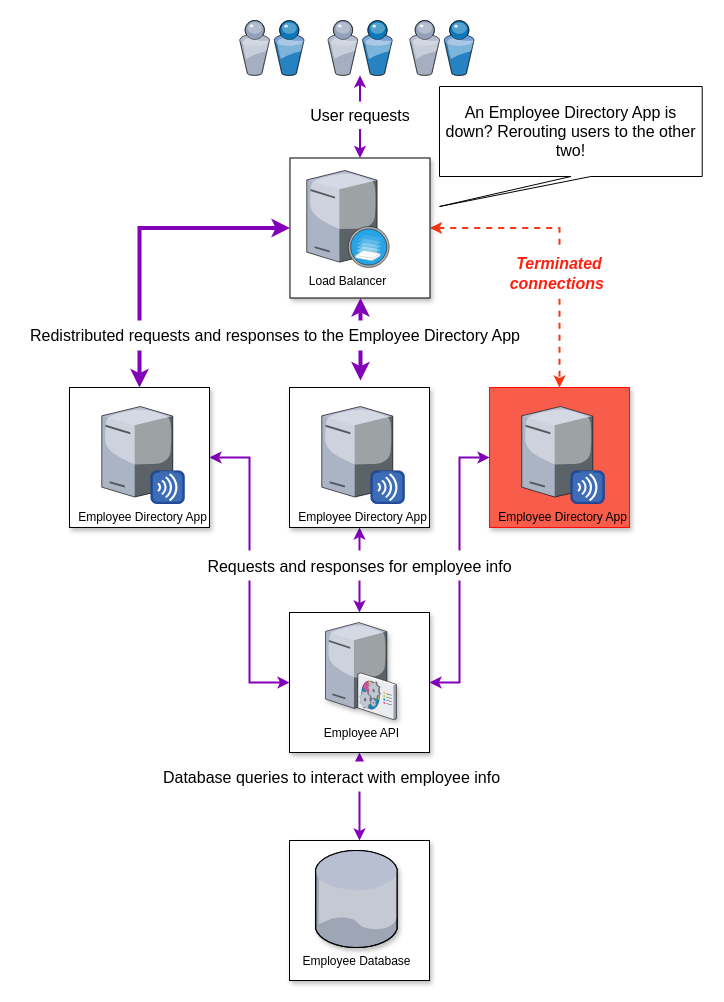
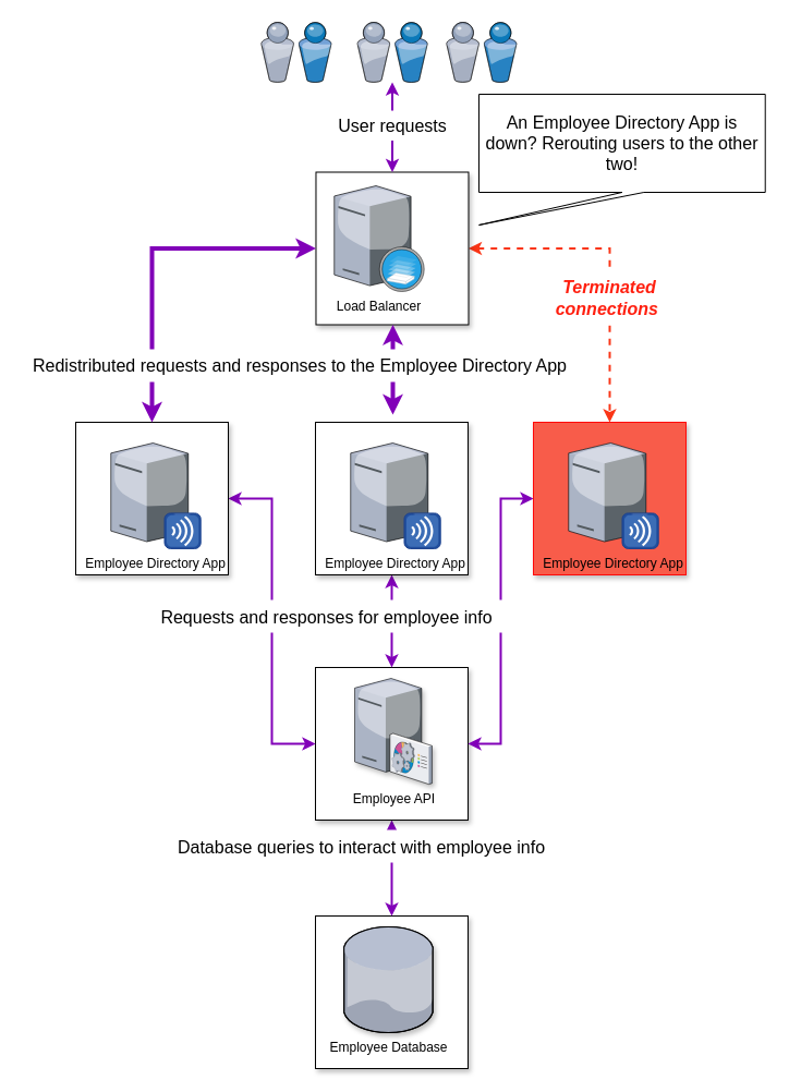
  <mxCell id="0" />
  <mxCell id="1" parent="0" />
  <mxCell id="2" value="" style="rounded=0;whiteSpace=wrap;html=1;shadow=1;strokeColor=#000000;fillColor=#ffffff;labelPosition=center;verticalLabelPosition=bottom;align=center;verticalAlign=top;" parent="1" vertex="1"><mxGeometry x="289" y="840" width="140" height="140" as="geometry" /></mxCell>
  <mxCell id="3" style="edgeStyle=orthogonalEdgeStyle;rounded=0;orthogonalLoop=1;jettySize=auto;html=1;entryX=0.5;entryY=0;entryDx=0;entryDy=0;startArrow=classic;startFill=1;strokeWidth=2;fillColor=#e1d5e7;strokeColor=#8100B8;" parent="1" source="4" target="2" edge="1"><mxGeometry relative="1" as="geometry" /></mxCell>
  <mxCell id="4" value="" style="rounded=0;whiteSpace=wrap;html=1;shadow=1;strokeColor=#000000;fillColor=#ffffff;labelPosition=center;verticalLabelPosition=bottom;align=center;verticalAlign=top;" parent="1" vertex="1"><mxGeometry x="289" y="612" width="140" height="140" as="geometry" /></mxCell>
  <mxCell id="5" style="edgeStyle=orthogonalEdgeStyle;rounded=0;orthogonalLoop=1;jettySize=auto;html=1;entryX=0.5;entryY=0;entryDx=0;entryDy=0;startArrow=classic;startFill=1;fillColor=#e1d5e7;strokeColor=#8100B8;strokeWidth=2;" parent="1" source="6" target="4" edge="1"><mxGeometry relative="1" as="geometry" /></mxCell>
  <mxCell id="6" value="" style="rounded=0;whiteSpace=wrap;html=1;shadow=1;strokeColor=#000000;fillColor=#ffffff;labelPosition=center;verticalLabelPosition=bottom;align=center;verticalAlign=top;" parent="1" vertex="1"><mxGeometry x="289" y="387" width="140" height="140" as="geometry" /></mxCell>
  <mxCell id="7" value="Employee Database" style="verticalLabelPosition=bottom;aspect=fixed;html=1;verticalAlign=top;strokeColor=none;align=center;outlineConnect=0;shape=mxgraph.citrix.database;shadow=1;fontFamily=Helvetica;fontSize=12;fontColor=#000000;fillColor=#ffffff;" parent="1" vertex="1"><mxGeometry x="315.05" y="850" width="82.45" height="97" as="geometry" /></mxCell>
  <mxCell id="8" value="Employee API" style="verticalLabelPosition=bottom;aspect=fixed;html=1;verticalAlign=top;strokeColor=none;align=center;outlineConnect=0;shape=mxgraph.citrix.command_center;shadow=1;fontFamily=Helvetica;fontSize=12;fontColor=#000000;fillColor=#ffffff;" parent="1" vertex="1"><mxGeometry x="325" y="622" width="71" height="97" as="geometry" /></mxCell>
  <mxCell id="9" value="Employee Directory App" style="verticalLabelPosition=bottom;aspect=fixed;html=1;verticalAlign=top;strokeColor=none;align=center;outlineConnect=0;shape=mxgraph.citrix.merchandising_server;fontFamily=Helvetica;fontSize=12;fontColor=#000000;fillColor=#ffffff;" parent="1" vertex="1"><mxGeometry x="321.25" y="406" width="82.45" height="97" as="geometry" /></mxCell>
  <mxCell id="10" style="edgeStyle=orthogonalEdgeStyle;rounded=0;orthogonalLoop=1;jettySize=auto;html=1;entryX=1;entryY=0.5;entryDx=0;entryDy=0;startArrow=classic;startFill=1;fillColor=#e1d5e7;strokeColor=#8100B8;strokeWidth=2;" parent="1" source="11" target="4" edge="1"><mxGeometry relative="1" as="geometry"><mxPoint x="559" y="585" as="targetPoint" /></mxGeometry></mxCell>
  <mxCell id="11" value="" style="rounded=0;whiteSpace=wrap;html=1;shadow=1;strokeColor=#FF0A0A;fillColor=#F85C4A;labelPosition=center;verticalLabelPosition=bottom;align=center;verticalAlign=top;" parent="1" vertex="1"><mxGeometry x="489" y="387" width="140" height="140" as="geometry" /></mxCell>
  <mxCell id="12" value="Employee Directory App" style="verticalLabelPosition=bottom;aspect=fixed;html=1;verticalAlign=top;strokeColor=none;align=center;outlineConnect=0;shape=mxgraph.citrix.merchandising_server;fontFamily=Helvetica;fontSize=12;fontColor=#000000;fillColor=#ffffff;" parent="1" vertex="1"><mxGeometry x="521.25" y="406" width="82.45" height="97" as="geometry" /></mxCell>
  <mxCell id="13" style="edgeStyle=orthogonalEdgeStyle;rounded=0;orthogonalLoop=1;jettySize=auto;html=1;entryX=0;entryY=0.5;entryDx=0;entryDy=0;startArrow=classic;startFill=1;fillColor=#e1d5e7;strokeColor=#8100B8;strokeWidth=2;" parent="1" source="14" target="4" edge="1"><mxGeometry relative="1" as="geometry"><mxPoint x="9" y="655" as="targetPoint" /></mxGeometry></mxCell>
  <mxCell id="14" value="" style="rounded=0;whiteSpace=wrap;html=1;shadow=1;strokeColor=#000000;fillColor=#ffffff;labelPosition=center;verticalLabelPosition=bottom;align=center;verticalAlign=top;" parent="1" vertex="1"><mxGeometry x="69" y="387" width="140" height="140" as="geometry" /></mxCell>
  <mxCell id="15" value="Employee Directory App" style="verticalLabelPosition=bottom;aspect=fixed;html=1;verticalAlign=top;strokeColor=none;align=center;outlineConnect=0;shape=mxgraph.citrix.merchandising_server;fontFamily=Helvetica;fontSize=12;fontColor=#000000;fillColor=#ffffff;" parent="1" vertex="1"><mxGeometry x="101.25" y="406" width="82.45" height="97" as="geometry" /></mxCell>
  <mxCell id="16" style="edgeStyle=orthogonalEdgeStyle;rounded=0;orthogonalLoop=1;jettySize=auto;html=1;entryX=0.5;entryY=0;entryDx=0;entryDy=0;startArrow=classic;startFill=1;strokeColor=#FA3516;strokeWidth=2;fontSize=21;dashed=1;fillColor=#f8cecc;" parent="1" source="17" target="11" edge="1"><mxGeometry relative="1" as="geometry" /></mxCell>
  <mxCell id="17" value="" style="rounded=0;whiteSpace=wrap;html=1;shadow=1;strokeColor=#000000;fillColor=#ffffff;labelPosition=center;verticalLabelPosition=bottom;align=center;verticalAlign=top;" parent="1" vertex="1"><mxGeometry x="289.48" y="157.5" width="140" height="140" as="geometry" /></mxCell>
  <mxCell id="18" value="Load Balancer" style="verticalLabelPosition=bottom;aspect=fixed;html=1;verticalAlign=top;strokeColor=none;align=center;outlineConnect=0;shape=mxgraph.citrix.xenserver;fontFamily=Helvetica;fontSize=12;fontColor=#000000;fillColor=#ffffff;" parent="1" vertex="1"><mxGeometry x="306.25" y="170" width="82.45" height="97" as="geometry" /></mxCell>
  <mxCell id="19" style="edgeStyle=orthogonalEdgeStyle;rounded=0;orthogonalLoop=1;jettySize=auto;html=1;entryX=0.5;entryY=0;entryDx=0;entryDy=0;startArrow=classic;startFill=1;fillColor=#e1d5e7;strokeColor=#8100B8;strokeWidth=4;exitX=0;exitY=0.5;exitDx=0;exitDy=0;" parent="1" source="17" target="14" edge="1"><mxGeometry relative="1" as="geometry"><mxPoint x="229" y="445" as="targetPoint" /><mxPoint x="149" y="220" as="sourcePoint" /></mxGeometry></mxCell>
  <mxCell id="20" value="" style="verticalLabelPosition=bottom;aspect=fixed;html=1;verticalAlign=top;strokeColor=none;align=center;outlineConnect=0;shape=mxgraph.citrix.users;fontSize=21;" parent="1" vertex="1"><mxGeometry x="239" y="20" width="64.5" height="55" as="geometry" /></mxCell>
  <mxCell id="21" style="edgeStyle=orthogonalEdgeStyle;rounded=0;orthogonalLoop=1;jettySize=auto;html=1;startArrow=classic;startFill=1;strokeColor=#8100B8;strokeWidth=2;fontSize=21;" parent="1" source="22" target="17" edge="1"><mxGeometry relative="1" as="geometry" /></mxCell>
  <mxCell id="22" value="" style="verticalLabelPosition=bottom;aspect=fixed;html=1;verticalAlign=top;strokeColor=none;align=center;outlineConnect=0;shape=mxgraph.citrix.users;fontSize=21;" parent="1" vertex="1"><mxGeometry x="327.23" y="20" width="64.5" height="55" as="geometry" /></mxCell>
  <mxCell id="23" value="" style="verticalLabelPosition=bottom;aspect=fixed;html=1;verticalAlign=top;strokeColor=none;align=center;outlineConnect=0;shape=mxgraph.citrix.users;fontSize=21;" parent="1" vertex="1"><mxGeometry x="409" y="20" width="64.5" height="55" as="geometry" /></mxCell>
  <mxCell id="24" style="edgeStyle=orthogonalEdgeStyle;rounded=0;orthogonalLoop=1;jettySize=auto;html=1;startArrow=classic;startFill=1;strokeColor=#8100B8;strokeWidth=4;fontSize=21;" parent="1" edge="1"><mxGeometry relative="1" as="geometry"><mxPoint x="360" y="297.5" as="sourcePoint" /><mxPoint x="360" y="380" as="targetPoint" /></mxGeometry></mxCell>
  <mxCell id="25" value="An Employee Directory App is down? Rerouting users to the other two!" style="shape=callout;whiteSpace=wrap;html=1;perimeter=calloutPerimeter;fontSize=16;position2=0;" parent="1" vertex="1"><mxGeometry x="439" y="86" width="262.72" height="120" as="geometry" /></mxCell>
  <mxCell id="26" value="Redistributed requests and responses to the Employee Directory App" style="text;html=1;align=center;verticalAlign=middle;whiteSpace=wrap;rounded=0;fontSize=16;fillColor=#ffffff;" vertex="1" parent="1"><mxGeometry x="20" width="510" height="30" as="geometry" y="320" /></mxCell>
  <mxCell id="27" value="User requests" style="text;html=1;align=center;verticalAlign=middle;whiteSpace=wrap;rounded=0;fontSize=16;fillColor=#ffffff;" vertex="1" parent="1"><mxGeometry x="285.27" y="101" width="150" height="27.5" as="geometry" /></mxCell>
- <mxCell id="28" value="Requests and responses for employee info" style="text;html=1;align=center;fontSize=16;fillColor=#ffffff;" vertex="1" parent="1"><mxGeometry x="99" y="550" width="520" height="30" as="geometry" /></mxCell>
+ <mxCell id="28" value="Requests and responses for employee info" style="text;html=1;align=center;fontSize=16;fillColor=#ffffff;" vertex="1" parent="1"><mxGeometry x="99" y="550" width="400" height="30" as="geometry" /></mxCell>
  <mxCell id="29" value="Database queries to interact with employee info" style="text;html=1;fontSize=16;align=center;fillColor=#ffffff;" vertex="1" parent="1"><mxGeometry x="150.5" y="761" width="360" height="30" as="geometry" /></mxCell>
  <mxCell id="30" value="Terminated connections&amp;nbsp;" style="text;html=1;align=center;verticalAlign=middle;whiteSpace=wrap;rounded=0;fontSize=16;fillColor=#ffffff;fontColor=#FF1F0F;fontStyle=3" vertex="1" parent="1"><mxGeometry x="489" y="247.5" width="140" height="50" as="geometry" /></mxCell>
